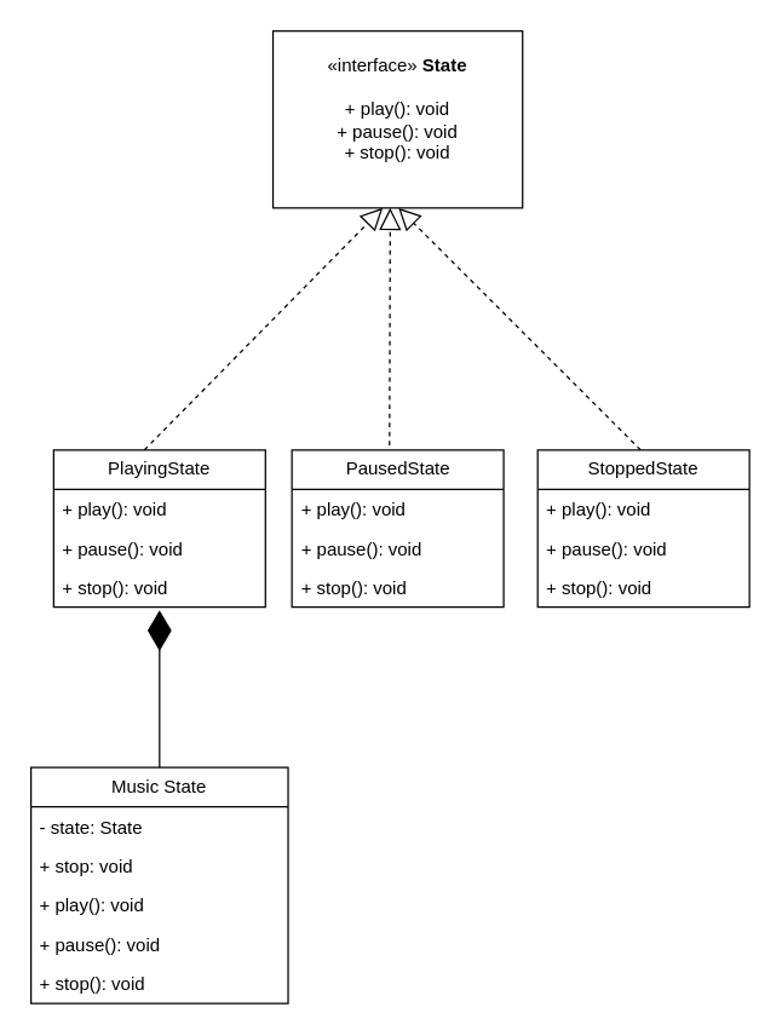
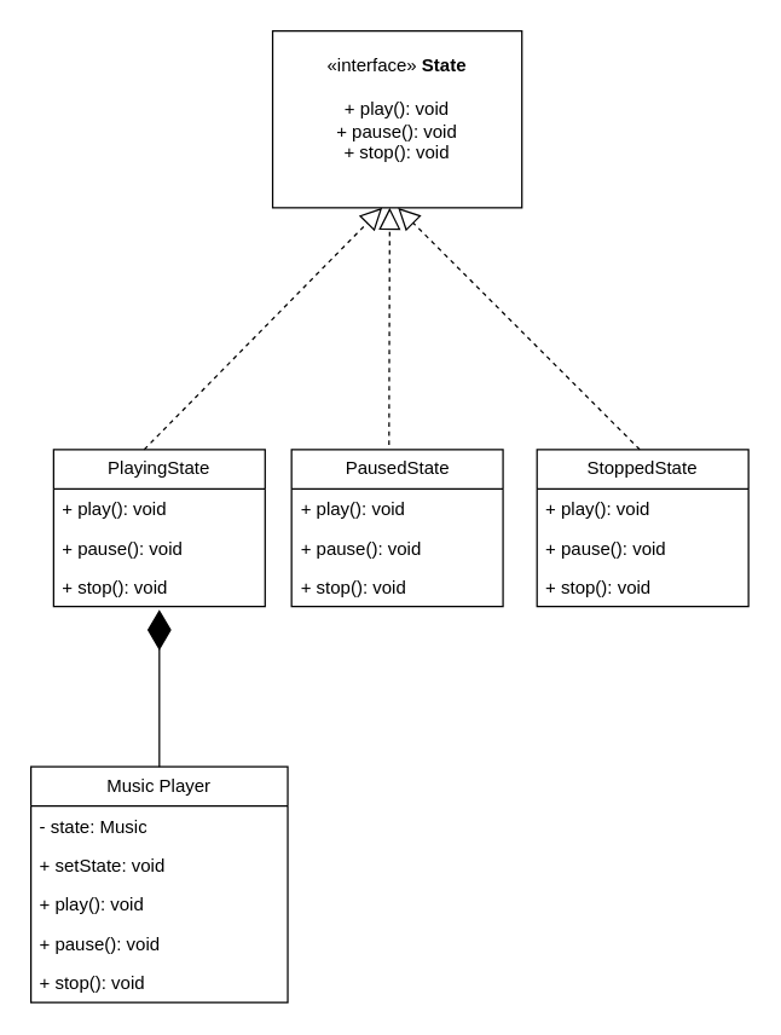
  <mxCell id="0" />
  <mxCell id="1" parent="0" />
- <mxCell id="2" value="Music State" style="swimlane;fontStyle=0;childLayout=stackLayout;horizontal=1;startSize=26;fillColor=none;horizontalStack=0;resizeParent=1;resizeParentMax=0;resizeLast=0;collapsible=1;marginBottom=0;whiteSpace=wrap;html=1;" parent="1" vertex="1"><mxGeometry x="20" y="507" width="170" height="156" as="geometry"><mxRectangle x="50" y="120" width="110" height="30" as="alternateBounds" /></mxGeometry></mxCell>
- <mxCell id="3" value="- state: State" style="text;strokeColor=none;fillColor=none;align=left;verticalAlign=top;spacingLeft=4;spacingRight=4;overflow=hidden;rotatable=0;points=[[0,0.5],[1,0.5]];portConstraint=eastwest;whiteSpace=wrap;html=1;" parent="2" vertex="1"><mxGeometry y="26" width="170" height="26" as="geometry" /></mxCell>
- <mxCell id="4" value="+ stop: void" style="text;strokeColor=none;fillColor=none;align=left;verticalAlign=top;spacingLeft=4;spacingRight=4;overflow=hidden;rotatable=0;points=[[0,0.5],[1,0.5]];portConstraint=eastwest;whiteSpace=wrap;html=1;" parent="2" vertex="1"><mxGeometry y="52" width="170" height="26" as="geometry" /></mxCell>
+ <mxCell id="2" value="Music Player" style="swimlane;fontStyle=0;childLayout=stackLayout;horizontal=1;startSize=26;fillColor=none;horizontalStack=0;resizeParent=1;resizeParentMax=0;resizeLast=0;collapsible=1;marginBottom=0;whiteSpace=wrap;html=1;" parent="1" vertex="1"><mxGeometry x="20" y="507" width="170" height="156" as="geometry"><mxRectangle x="50" y="120" width="110" height="30" as="alternateBounds" /></mxGeometry></mxCell>
+ <mxCell id="3" value="- state: Music" style="text;strokeColor=none;fillColor=none;align=left;verticalAlign=top;spacingLeft=4;spacingRight=4;overflow=hidden;rotatable=0;points=[[0,0.5],[1,0.5]];portConstraint=eastwest;whiteSpace=wrap;html=1;" parent="2" vertex="1"><mxGeometry y="26" width="170" height="26" as="geometry" /></mxCell>
+ <mxCell id="4" value="+ setState: void" style="text;strokeColor=none;fillColor=none;align=left;verticalAlign=top;spacingLeft=4;spacingRight=4;overflow=hidden;rotatable=0;points=[[0,0.5],[1,0.5]];portConstraint=eastwest;whiteSpace=wrap;html=1;" parent="2" vertex="1"><mxGeometry y="52" width="170" height="26" as="geometry" /></mxCell>
  <mxCell id="5" value="+ play(): void&lt;div&gt;&lt;br&gt;&lt;/div&gt;" style="text;strokeColor=none;fillColor=none;align=left;verticalAlign=top;spacingLeft=4;spacingRight=4;overflow=hidden;rotatable=0;points=[[0,0.5],[1,0.5]];portConstraint=eastwest;whiteSpace=wrap;html=1;" parent="2" vertex="1"><mxGeometry y="78" width="170" height="26" as="geometry" /></mxCell>
  <mxCell id="6" value="+ pause(): void&lt;div&gt;&lt;br&gt;&lt;/div&gt;" style="text;strokeColor=none;fillColor=none;align=left;verticalAlign=top;spacingLeft=4;spacingRight=4;overflow=hidden;rotatable=0;points=[[0,0.5],[1,0.5]];portConstraint=eastwest;whiteSpace=wrap;html=1;" vertex="1" parent="2"><mxGeometry y="104" width="170" height="26" as="geometry" /></mxCell>
  <mxCell id="7" value="+ stop(): void&lt;div&gt;&lt;br&gt;&lt;/div&gt;" style="text;strokeColor=none;fillColor=none;align=left;verticalAlign=top;spacingLeft=4;spacingRight=4;overflow=hidden;rotatable=0;points=[[0,0.5],[1,0.5]];portConstraint=eastwest;whiteSpace=wrap;html=1;" vertex="1" parent="2"><mxGeometry y="130" width="170" height="26" as="geometry" /></mxCell>
  <mxCell id="8" value="«interface»&amp;nbsp;&lt;b&gt;State&lt;/b&gt;&lt;div&gt;&lt;b&gt;&lt;br&gt;&lt;/b&gt;&lt;/div&gt;&lt;div&gt;+ play(): void&lt;/div&gt;&lt;div&gt;+ pause(): void&lt;/div&gt;&lt;div&gt;+ stop(): void&lt;/div&gt;&lt;div&gt;&lt;b&gt;&lt;br&gt;&lt;/b&gt;&lt;/div&gt;" style="html=1;whiteSpace=wrap;" vertex="1" parent="1"><mxGeometry x="180" y="20" width="165" height="117" as="geometry" /></mxCell>
  <mxCell id="9" value="" style="endArrow=block;dashed=1;endFill=0;endSize=12;html=1;rounded=0;entryX=0.5;entryY=1;entryDx=0;entryDy=0;exitX=0.5;exitY=0;exitDx=0;exitDy=0;" edge="1" parent="1"><mxGeometry width="160" relative="1" as="geometry"><mxPoint x="95" y="297" as="sourcePoint" /><mxPoint x="252.5" y="137" as="targetPoint" /></mxGeometry></mxCell>
  <mxCell id="10" value="PlayingState" style="swimlane;fontStyle=0;childLayout=stackLayout;horizontal=1;startSize=26;fillColor=none;horizontalStack=0;resizeParent=1;resizeParentMax=0;resizeLast=0;collapsible=1;marginBottom=0;whiteSpace=wrap;html=1;" vertex="1" parent="1"><mxGeometry x="35" y="297" width="140" height="104" as="geometry" /></mxCell>
  <mxCell id="11" value="+ play(): void" style="text;strokeColor=none;fillColor=none;align=left;verticalAlign=top;spacingLeft=4;spacingRight=4;overflow=hidden;rotatable=0;points=[[0,0.5],[1,0.5]];portConstraint=eastwest;whiteSpace=wrap;html=1;" vertex="1" parent="10"><mxGeometry y="26" width="140" height="26" as="geometry" /></mxCell>
  <mxCell id="12" value="+ pause(): void" style="text;strokeColor=none;fillColor=none;align=left;verticalAlign=top;spacingLeft=4;spacingRight=4;overflow=hidden;rotatable=0;points=[[0,0.5],[1,0.5]];portConstraint=eastwest;whiteSpace=wrap;html=1;" vertex="1" parent="10"><mxGeometry y="52" width="140" height="26" as="geometry" /></mxCell>
  <mxCell id="13" value="+ stop(): void" style="text;strokeColor=none;fillColor=none;align=left;verticalAlign=top;spacingLeft=4;spacingRight=4;overflow=hidden;rotatable=0;points=[[0,0.5],[1,0.5]];portConstraint=eastwest;whiteSpace=wrap;html=1;" vertex="1" parent="10"><mxGeometry y="78" width="140" height="26" as="geometry" /></mxCell>
  <mxCell id="14" value="PausedState" style="swimlane;fontStyle=0;childLayout=stackLayout;horizontal=1;startSize=26;fillColor=none;horizontalStack=0;resizeParent=1;resizeParentMax=0;resizeLast=0;collapsible=1;marginBottom=0;whiteSpace=wrap;html=1;" vertex="1" parent="1"><mxGeometry x="192.5" y="297" width="140" height="104" as="geometry" /></mxCell>
  <mxCell id="15" value="+ play(): void" style="text;strokeColor=none;fillColor=none;align=left;verticalAlign=top;spacingLeft=4;spacingRight=4;overflow=hidden;rotatable=0;points=[[0,0.5],[1,0.5]];portConstraint=eastwest;whiteSpace=wrap;html=1;" vertex="1" parent="14"><mxGeometry y="26" width="140" height="26" as="geometry" /></mxCell>
  <mxCell id="16" value="+ pause(): void" style="text;strokeColor=none;fillColor=none;align=left;verticalAlign=top;spacingLeft=4;spacingRight=4;overflow=hidden;rotatable=0;points=[[0,0.5],[1,0.5]];portConstraint=eastwest;whiteSpace=wrap;html=1;" vertex="1" parent="14"><mxGeometry y="52" width="140" height="26" as="geometry" /></mxCell>
  <mxCell id="17" value="+ stop(): void" style="text;strokeColor=none;fillColor=none;align=left;verticalAlign=top;spacingLeft=4;spacingRight=4;overflow=hidden;rotatable=0;points=[[0,0.5],[1,0.5]];portConstraint=eastwest;whiteSpace=wrap;html=1;" vertex="1" parent="14"><mxGeometry y="78" width="140" height="26" as="geometry" /></mxCell>
  <mxCell id="18" value="" style="endArrow=block;dashed=1;endFill=0;endSize=12;html=1;rounded=0;exitX=0.461;exitY=-0.029;exitDx=0;exitDy=0;exitPerimeter=0;" edge="1" parent="1" source="14"><mxGeometry width="160" relative="1" as="geometry"><mxPoint x="255" y="317" as="sourcePoint" /><mxPoint x="257.5" y="137" as="targetPoint" /></mxGeometry></mxCell>
  <mxCell id="19" value="StoppedState" style="swimlane;fontStyle=0;childLayout=stackLayout;horizontal=1;startSize=26;fillColor=none;horizontalStack=0;resizeParent=1;resizeParentMax=0;resizeLast=0;collapsible=1;marginBottom=0;whiteSpace=wrap;html=1;" vertex="1" parent="1"><mxGeometry x="355" y="297" width="140" height="104" as="geometry" /></mxCell>
  <mxCell id="20" value="+ play(): void" style="text;strokeColor=none;fillColor=none;align=left;verticalAlign=top;spacingLeft=4;spacingRight=4;overflow=hidden;rotatable=0;points=[[0,0.5],[1,0.5]];portConstraint=eastwest;whiteSpace=wrap;html=1;" vertex="1" parent="19"><mxGeometry y="26" width="140" height="26" as="geometry" /></mxCell>
  <mxCell id="21" value="+ pause(): void" style="text;strokeColor=none;fillColor=none;align=left;verticalAlign=top;spacingLeft=4;spacingRight=4;overflow=hidden;rotatable=0;points=[[0,0.5],[1,0.5]];portConstraint=eastwest;whiteSpace=wrap;html=1;" vertex="1" parent="19"><mxGeometry y="52" width="140" height="26" as="geometry" /></mxCell>
  <mxCell id="22" value="+ stop(): void" style="text;strokeColor=none;fillColor=none;align=left;verticalAlign=top;spacingLeft=4;spacingRight=4;overflow=hidden;rotatable=0;points=[[0,0.5],[1,0.5]];portConstraint=eastwest;whiteSpace=wrap;html=1;" vertex="1" parent="19"><mxGeometry y="78" width="140" height="26" as="geometry" /></mxCell>
  <mxCell id="23" value="" style="endArrow=block;dashed=1;endFill=0;endSize=12;html=1;rounded=0;exitX=0.5;exitY=0;exitDx=0;exitDy=0;" edge="1" parent="1"><mxGeometry width="160" relative="1" as="geometry"><mxPoint x="423" y="297" as="sourcePoint" /><mxPoint x="263" y="137" as="targetPoint" /></mxGeometry></mxCell>
  <mxCell id="24" value="" style="endArrow=diamondThin;endFill=1;endSize=24;html=1;rounded=0;entryX=0.5;entryY=1.077;entryDx=0;entryDy=0;entryPerimeter=0;" edge="1" parent="1" source="2" target="13"><mxGeometry width="160" relative="1" as="geometry"><mxPoint x="25" y="457" as="sourcePoint" /><mxPoint x="185" y="457" as="targetPoint" /></mxGeometry></mxCell>
